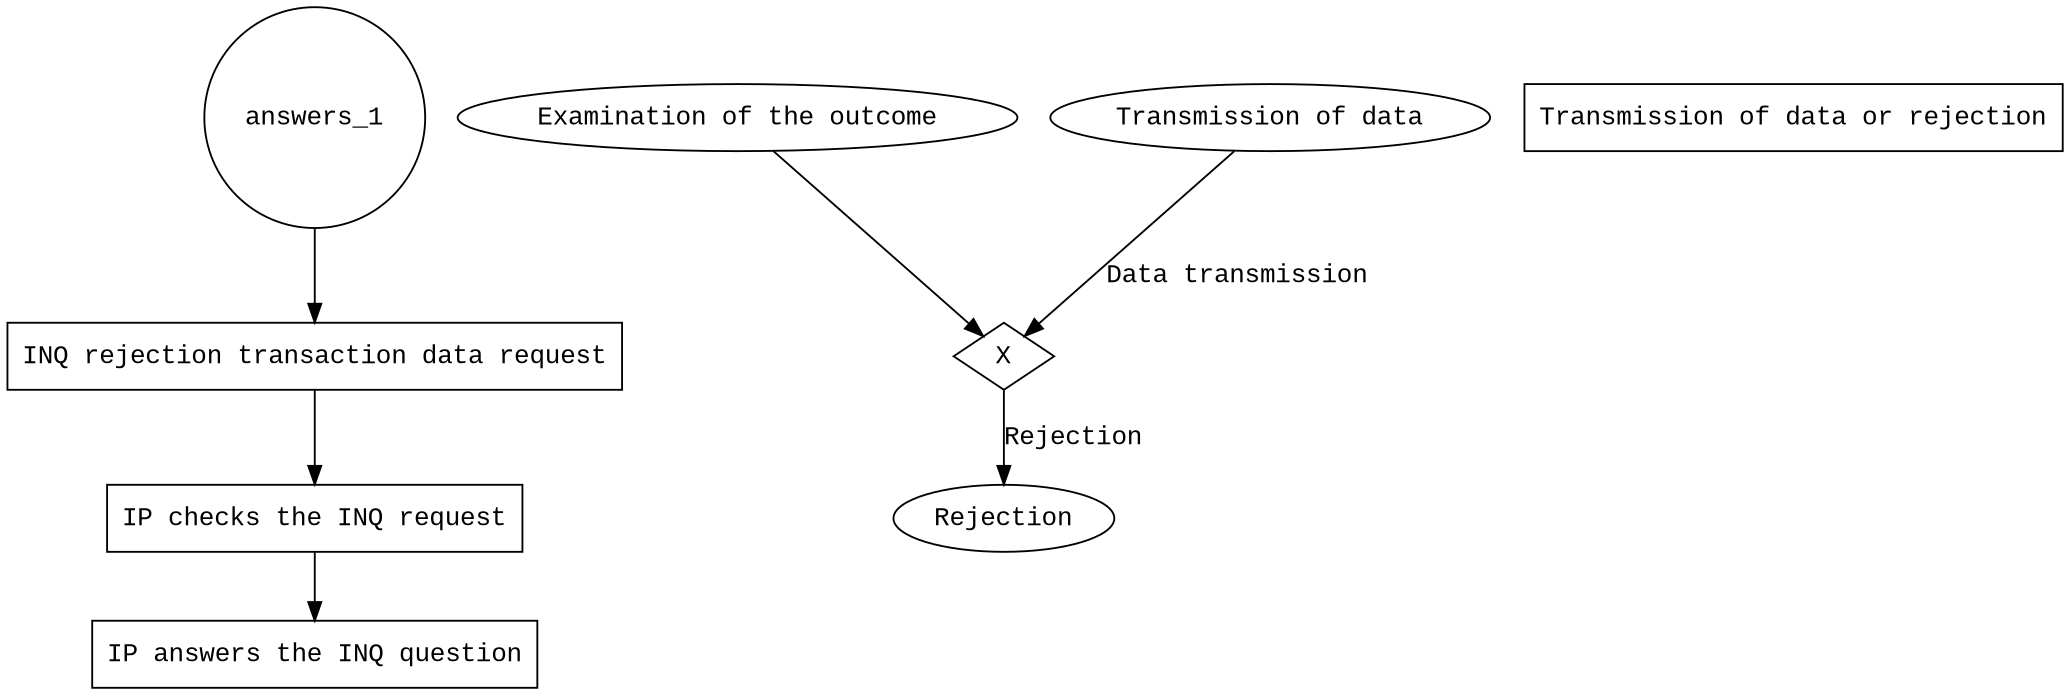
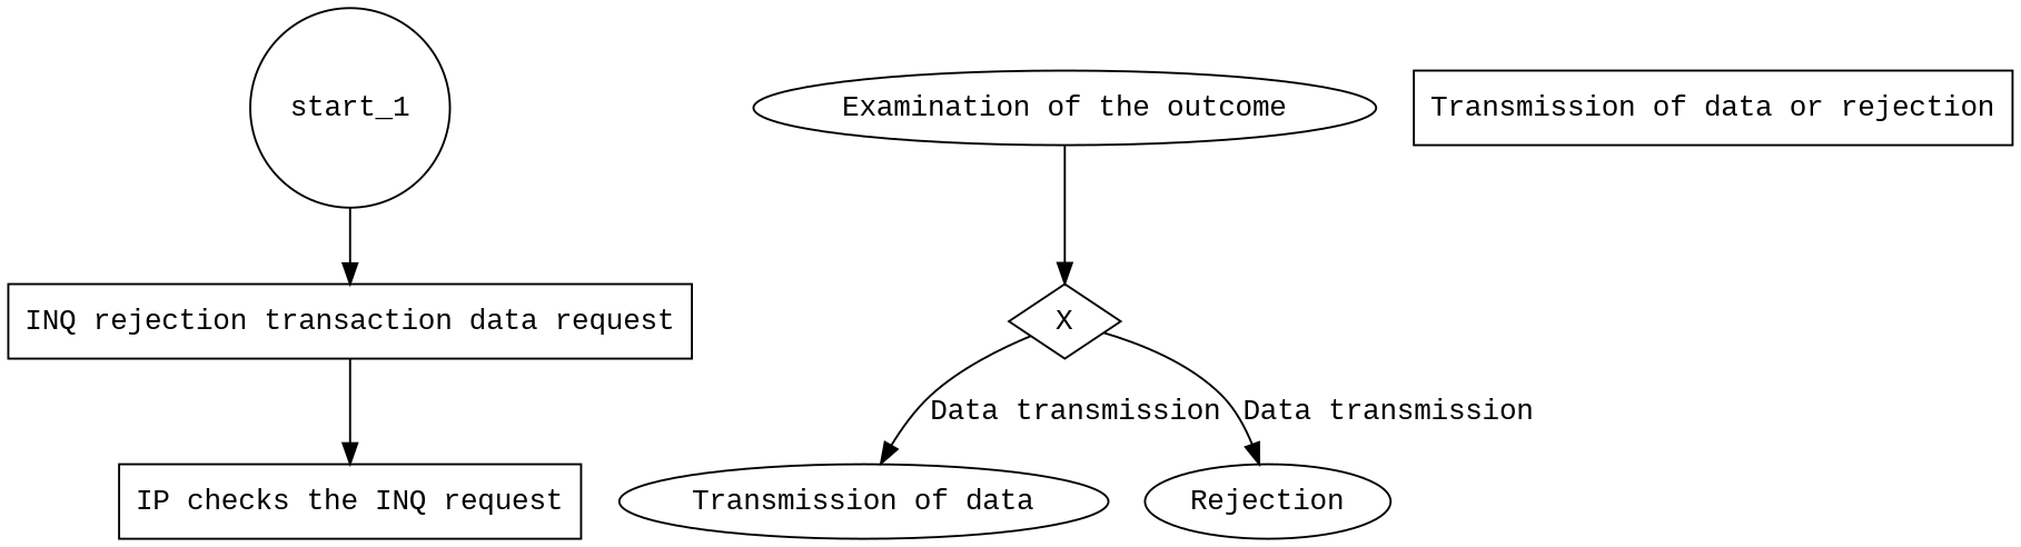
  digraph {
    fontname="Liberation Mono"
    rankdir=TB
    node [fontname="Liberation Mono" shape=rectangle]
    edge [fontname="Liberation Mono"]
-   start_1 [shape=circle label=answers_1]
+   start_1 [shape=circle]
    n2 [label="INQ rejection transaction data request"]
    "IP checks the INQ request"
-   "IP answers the INQ question"
    "Examination of the outcome" [shape=ellipse]
    n6 [label=X shape=diamond]
    "Transmission of data" [shape=""]
    Rejection [shape=""]
    "Transmission of data or rejection"
    start_1 -> n2
    n2 -> "IP checks the INQ request"
-   "IP checks the INQ request" -> "IP answers the INQ question"
    "Examination of the outcome" -> n6
-   "Transmission of data" -> n6 [label="Data transmission"]
-   n6 -> Rejection [label=Rejection]
+   n6 -> "Transmission of data" [label="Data transmission"]
+   n6 -> Rejection [label="Data transmission"]
  }
